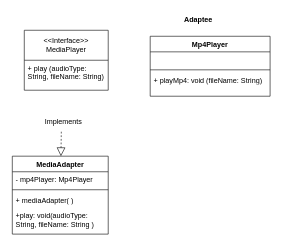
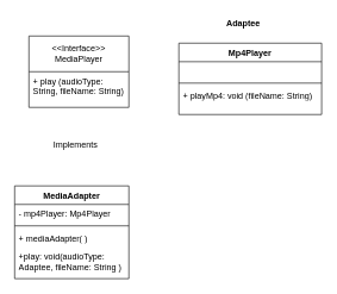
  <mxCell id="0" />
  <mxCell id="1" parent="0" />
  <mxCell id="2" value="&amp;lt;&amp;lt;Interface&amp;gt;&amp;gt;&lt;br&gt;MediaPlayer" style="swimlane;fontStyle=0;childLayout=stackLayout;horizontal=1;startSize=50;fillColor=none;horizontalStack=0;resizeParent=1;resizeParentMax=0;resizeLast=0;collapsible=1;marginBottom=0;whiteSpace=wrap;html=1;" vertex="1" parent="1"><mxGeometry x="40" y="50" width="140" height="100" as="geometry" /></mxCell>
  <mxCell id="3" value="+ play (audioType: String, fileName: String)" style="text;strokeColor=none;fillColor=none;align=left;verticalAlign=top;spacingLeft=4;spacingRight=4;overflow=hidden;rotatable=0;points=[[0,0.5],[1,0.5]];portConstraint=eastwest;whiteSpace=wrap;html=1;" vertex="1" parent="2"><mxGeometry y="50" width="140" height="50" as="geometry" /></mxCell>
  <mxCell id="4" value="Mp4Player" style="swimlane;fontStyle=1;align=center;verticalAlign=top;childLayout=stackLayout;horizontal=1;startSize=26;horizontalStack=0;resizeParent=1;resizeParentMax=0;resizeLast=0;collapsible=1;marginBottom=0;whiteSpace=wrap;html=1;" vertex="1" parent="1"><mxGeometry x="250" y="60" width="200" height="100" as="geometry" /></mxCell>
  <mxCell id="5" value="&lt;br&gt;" style="text;strokeColor=none;fillColor=none;align=left;verticalAlign=top;spacingLeft=4;spacingRight=4;overflow=hidden;rotatable=0;points=[[0,0.5],[1,0.5]];portConstraint=eastwest;whiteSpace=wrap;html=1;" vertex="1" parent="4"><mxGeometry y="26" width="200" height="26" as="geometry" /></mxCell>
  <mxCell id="6" value="" style="line;strokeWidth=1;fillColor=none;align=left;verticalAlign=middle;spacingTop=-1;spacingLeft=3;spacingRight=3;rotatable=0;labelPosition=right;points=[];portConstraint=eastwest;strokeColor=inherit;" vertex="1" parent="4"><mxGeometry y="52" width="200" height="8" as="geometry" /></mxCell>
  <mxCell id="7" value="+ playMp4: void (fileName: String)&lt;br&gt;" style="text;strokeColor=none;fillColor=none;align=left;verticalAlign=top;spacingLeft=4;spacingRight=4;overflow=hidden;rotatable=0;points=[[0,0.5],[1,0.5]];portConstraint=eastwest;whiteSpace=wrap;html=1;" vertex="1" parent="4"><mxGeometry y="60" width="200" height="40" as="geometry" /></mxCell>
- <mxCell id="8" value="Adaptee" style="text;align=center;fontStyle=1;verticalAlign=middle;spacingLeft=3;spacingRight=3;strokeColor=none;rotatable=0;points=[[0,0.5],[1,0.5]];portConstraint=eastwest;html=1;" vertex="1" parent="1"><mxGeometry x="290" y="20" width="80" height="26" as="geometry" /></mxCell>
+ <mxCell id="8" value="Adaptee" style="text;align=center;fontStyle=1;verticalAlign=middle;spacingLeft=3;spacingRight=3;strokeColor=none;rotatable=0;points=[[0,0.5],[1,0.5]];portConstraint=eastwest;html=1;" vertex="1" parent="1"><mxGeometry x="300" y="20" width="80" height="26" as="geometry" /></mxCell>
  <mxCell id="9" value="MediaAdapter " style="swimlane;fontStyle=1;align=center;verticalAlign=top;childLayout=stackLayout;horizontal=1;startSize=26;horizontalStack=0;resizeParent=1;resizeParentMax=0;resizeLast=0;collapsible=1;marginBottom=0;whiteSpace=wrap;html=1;" vertex="1" parent="1"><mxGeometry x="20" y="260" width="160" height="130" as="geometry" /></mxCell>
  <mxCell id="10" value="- mp4Player: Mp4Player" style="text;strokeColor=none;fillColor=none;align=left;verticalAlign=top;spacingLeft=4;spacingRight=4;overflow=hidden;rotatable=0;points=[[0,0.5],[1,0.5]];portConstraint=eastwest;whiteSpace=wrap;html=1;" vertex="1" parent="9"><mxGeometry y="26" width="160" height="26" as="geometry" /></mxCell>
  <mxCell id="11" value="" style="line;strokeWidth=1;fillColor=none;align=left;verticalAlign=middle;spacingTop=-1;spacingLeft=3;spacingRight=3;rotatable=0;labelPosition=right;points=[];portConstraint=eastwest;strokeColor=inherit;" vertex="1" parent="9"><mxGeometry y="52" width="160" height="8" as="geometry" /></mxCell>
  <mxCell id="12" value="+ mediaAdapter( )" style="text;strokeColor=none;fillColor=none;align=left;verticalAlign=top;spacingLeft=4;spacingRight=4;overflow=hidden;rotatable=0;points=[[0,0.5],[1,0.5]];portConstraint=eastwest;whiteSpace=wrap;html=1;" vertex="1" parent="9"><mxGeometry y="60" width="160" height="26" as="geometry" /></mxCell>
- <mxCell id="13" value="+play: void(audioType: String, fileName: String )" style="text;strokeColor=none;fillColor=none;align=left;verticalAlign=top;spacingLeft=4;spacingRight=4;overflow=hidden;rotatable=0;points=[[0,0.5],[1,0.5]];portConstraint=eastwest;whiteSpace=wrap;html=1;" vertex="1" parent="9"><mxGeometry y="86" width="160" height="44" as="geometry" /></mxCell>
- <mxCell id="14" value="" style="endArrow=block;dashed=1;endFill=0;endSize=12;html=1;rounded=0;exitX=0.464;exitY=1.04;exitDx=0;exitDy=0;exitPerimeter=0;" edge="1" parent="1" source="15" target="9"><mxGeometry width="160" relative="1" as="geometry"><mxPoint x="310" y="260" as="sourcePoint" /><mxPoint x="170" y="180" as="targetPoint" /></mxGeometry></mxCell>
+ <mxCell id="13" value="+play: void(audioType: Adaptee, fileName: String )" style="text;strokeColor=none;fillColor=none;align=left;verticalAlign=top;spacingLeft=4;spacingRight=4;overflow=hidden;rotatable=0;points=[[0,0.5],[1,0.5]];portConstraint=eastwest;whiteSpace=wrap;html=1;" vertex="1" parent="9"><mxGeometry y="86" width="160" height="44" as="geometry" /></mxCell>
  <mxCell id="15" value="Implements" style="text;html=1;align=center;verticalAlign=middle;resizable=0;points=[];autosize=1;strokeColor=none;fillColor=none;" vertex="1" parent="1"><mxGeometry x="60" y="188" width="90" height="30" as="geometry" /></mxCell>
